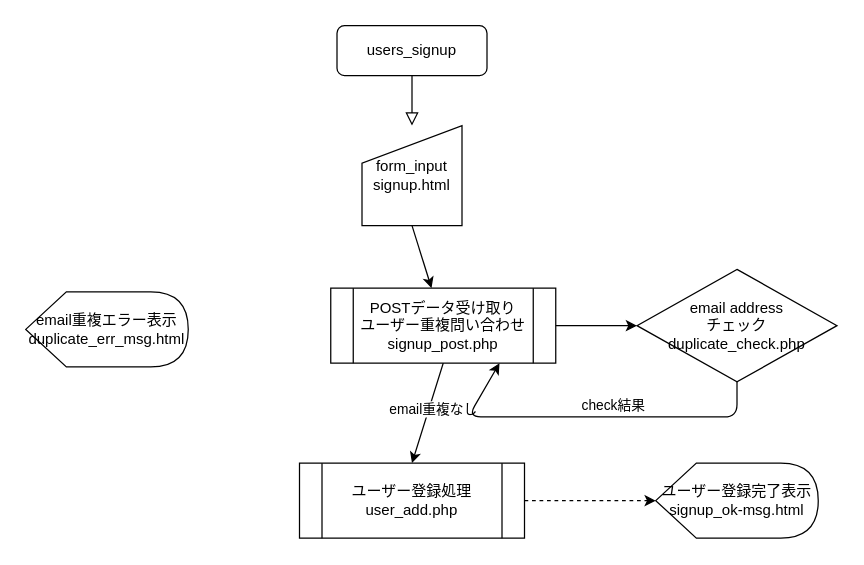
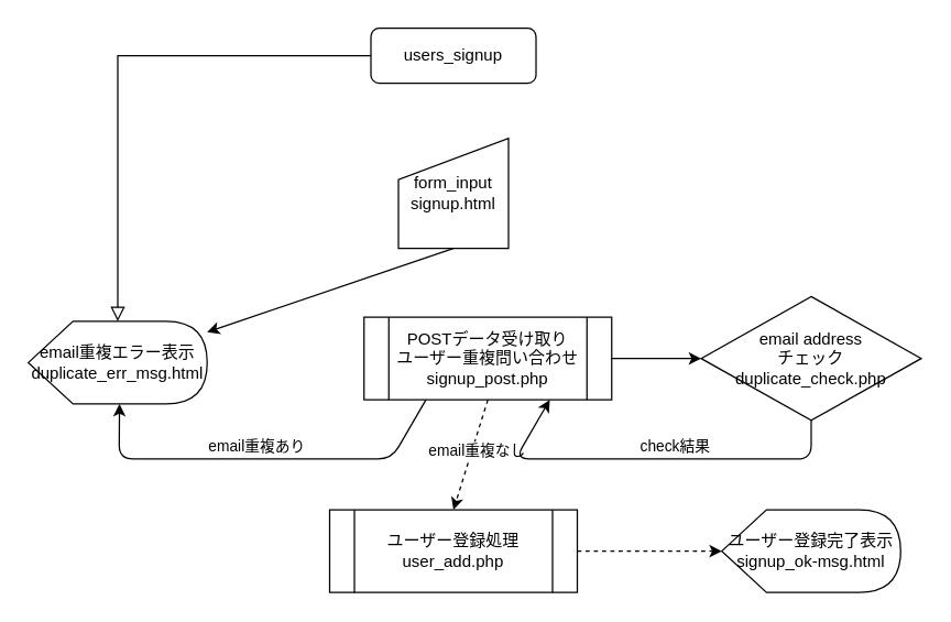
  <mxCell id="0" />
  <mxCell id="1" parent="0" />
- <mxCell id="2" value="" style="rounded=0;html=1;jettySize=auto;orthogonalLoop=1;fontSize=11;endArrow=block;endFill=0;endSize=8;strokeWidth=1;shadow=0;labelBackgroundColor=none;edgeStyle=orthogonalEdgeStyle;" edge="1" parent="1" source="3" target="5"><mxGeometry relative="1" as="geometry"><mxPoint x="299" y="110" as="targetPoint" /></mxGeometry></mxCell>
+ <mxCell id="2" value="" style="rounded=0;html=1;jettySize=auto;orthogonalLoop=1;fontSize=11;endArrow=block;endFill=0;endSize=8;strokeWidth=1;shadow=0;labelBackgroundColor=none;edgeStyle=orthogonalEdgeStyle;" edge="1" parent="1" source="3" target="15"><mxGeometry relative="1" as="geometry"><mxPoint x="299" y="110" as="targetPoint" /></mxGeometry></mxCell>
  <mxCell id="3" value="users_signup" style="rounded=1;whiteSpace=wrap;html=1;fontSize=12;glass=0;strokeWidth=1;shadow=0;" vertex="1" parent="1"><mxGeometry x="269" y="20" width="120" height="40" as="geometry" /></mxCell>
- <mxCell id="4" style="edgeStyle=none;html=1;exitX=0.5;exitY=1;exitDx=0;exitDy=0;" edge="1" parent="1" source="5" target="6"><mxGeometry relative="1" as="geometry" /></mxCell>
+ <mxCell id="4" style="edgeStyle=none;html=1;exitX=0.5;exitY=1;exitDx=0;exitDy=0;" edge="1" parent="1" source="5" target="15"><mxGeometry relative="1" as="geometry" /></mxCell>
  <mxCell id="5" value="form_input&lt;br&gt;signup.html" style="shape=manualInput;whiteSpace=wrap;html=1;" vertex="1" parent="1"><mxGeometry x="289" y="100" width="80" height="80" as="geometry" /></mxCell>
  <mxCell id="6" value="POSTデータ受け取り&lt;br&gt;ユーザー重複問い合わせ&lt;br&gt;signup_post.php" style="shape=process;whiteSpace=wrap;html=1;backgroundOutline=1;" vertex="1" parent="1"><mxGeometry x="264" y="230" width="180" height="60" as="geometry" /></mxCell>
  <mxCell id="7" style="edgeStyle=none;html=1;exitX=1;exitY=0.5;exitDx=0;exitDy=0;entryX=0;entryY=0.5;entryDx=0;entryDy=0;" edge="1" parent="1" source="6" target="14"><mxGeometry relative="1" as="geometry"><mxPoint x="419" y="263" as="sourcePoint" /></mxGeometry></mxCell>
- <mxCell id="10" style="edgeStyle=none;html=1;entryX=0.5;entryY=0;entryDx=0;entryDy=0;exitX=0.5;exitY=1;exitDx=0;exitDy=0;" edge="1" parent="1" source="6" target="17"><mxGeometry relative="1" as="geometry"><mxPoint x="320" y="310" as="sourcePoint" /></mxGeometry></mxCell>
+ <mxCell id="8" style="edgeStyle=none;html=1;entryX=0;entryY=0;entryDx=66.25;entryDy=60;entryPerimeter=0;exitX=0.25;exitY=1;exitDx=0;exitDy=0;" edge="1" parent="1" source="6" target="15"><mxGeometry relative="1" as="geometry"><mxPoint x="250" y="300" as="sourcePoint" /><Array as="points"><mxPoint x="284" y="333" /><mxPoint x="86" y="333" /></Array></mxGeometry></mxCell>
+ <mxCell id="9" value="email重複あり" style="edgeLabel;html=1;align=center;verticalAlign=middle;resizable=0;points=[];" vertex="1" connectable="0" parent="8"><mxGeometry x="-0.086" y="-1" relative="1" as="geometry"><mxPoint x="-17" y="-9" as="offset" /></mxGeometry></mxCell>
+ <mxCell id="10" style="edgeStyle=none;html=1;entryX=0.5;entryY=0;entryDx=0;entryDy=0;exitX=0.5;exitY=1;exitDx=0;exitDy=0;dashed=1;" edge="1" parent="1" source="6" target="17"><mxGeometry relative="1" as="geometry"><mxPoint x="320" y="310" as="sourcePoint" /></mxGeometry></mxCell>
  <mxCell id="11" value="email重複なし" style="edgeLabel;html=1;align=center;verticalAlign=middle;resizable=0;points=[];rotation=0;" vertex="1" connectable="0" parent="10"><mxGeometry x="-0.311" y="-1" relative="1" as="geometry"><mxPoint x="1" y="9" as="offset" /></mxGeometry></mxCell>
  <mxCell id="12" style="edgeStyle=none;html=1;exitX=0.5;exitY=1;exitDx=0;exitDy=0;entryX=0.75;entryY=1;entryDx=0;entryDy=0;" edge="1" parent="1" source="14" target="6"><mxGeometry relative="1" as="geometry"><mxPoint x="400" y="305" as="targetPoint" /><Array as="points"><mxPoint x="589" y="333" /><mxPoint x="374" y="333" /></Array></mxGeometry></mxCell>
  <mxCell id="13" value="check結果" style="edgeLabel;html=1;align=center;verticalAlign=middle;resizable=0;points=[];" vertex="1" connectable="0" parent="12"><mxGeometry x="-0.378" y="-1" relative="1" as="geometry"><mxPoint x="-37" y="-9" as="offset" /></mxGeometry></mxCell>
  <mxCell id="14" value="email address&lt;br&gt;チェック&lt;br&gt;duplicate_check.php" style="rhombus;whiteSpace=wrap;html=1;" vertex="1" parent="1"><mxGeometry x="509" y="215" width="160" height="90" as="geometry" /></mxCell>
  <mxCell id="15" value="email重複エラー表示&lt;br&gt;duplicate_err_msg.html" style="shape=display;whiteSpace=wrap;html=1;" vertex="1" parent="1"><mxGeometry x="20" y="233" width="130" height="60" as="geometry" /></mxCell>
  <mxCell id="16" style="edgeStyle=none;html=1;exitX=1;exitY=0.5;exitDx=0;exitDy=0;dashed=1;" edge="1" parent="1" source="17" target="18"><mxGeometry relative="1" as="geometry" /></mxCell>
  <mxCell id="17" value="ユーザー登録処理&lt;br&gt;user_add.php" style="shape=process;whiteSpace=wrap;html=1;backgroundOutline=1;" vertex="1" parent="1"><mxGeometry x="239" y="370" width="180" height="60" as="geometry" /></mxCell>
  <mxCell id="18" value="ユーザー登録完了表示&lt;br&gt;signup_ok-msg.html" style="shape=display;whiteSpace=wrap;html=1;" vertex="1" parent="1"><mxGeometry x="524" y="370" width="130" height="60" as="geometry" /></mxCell>
